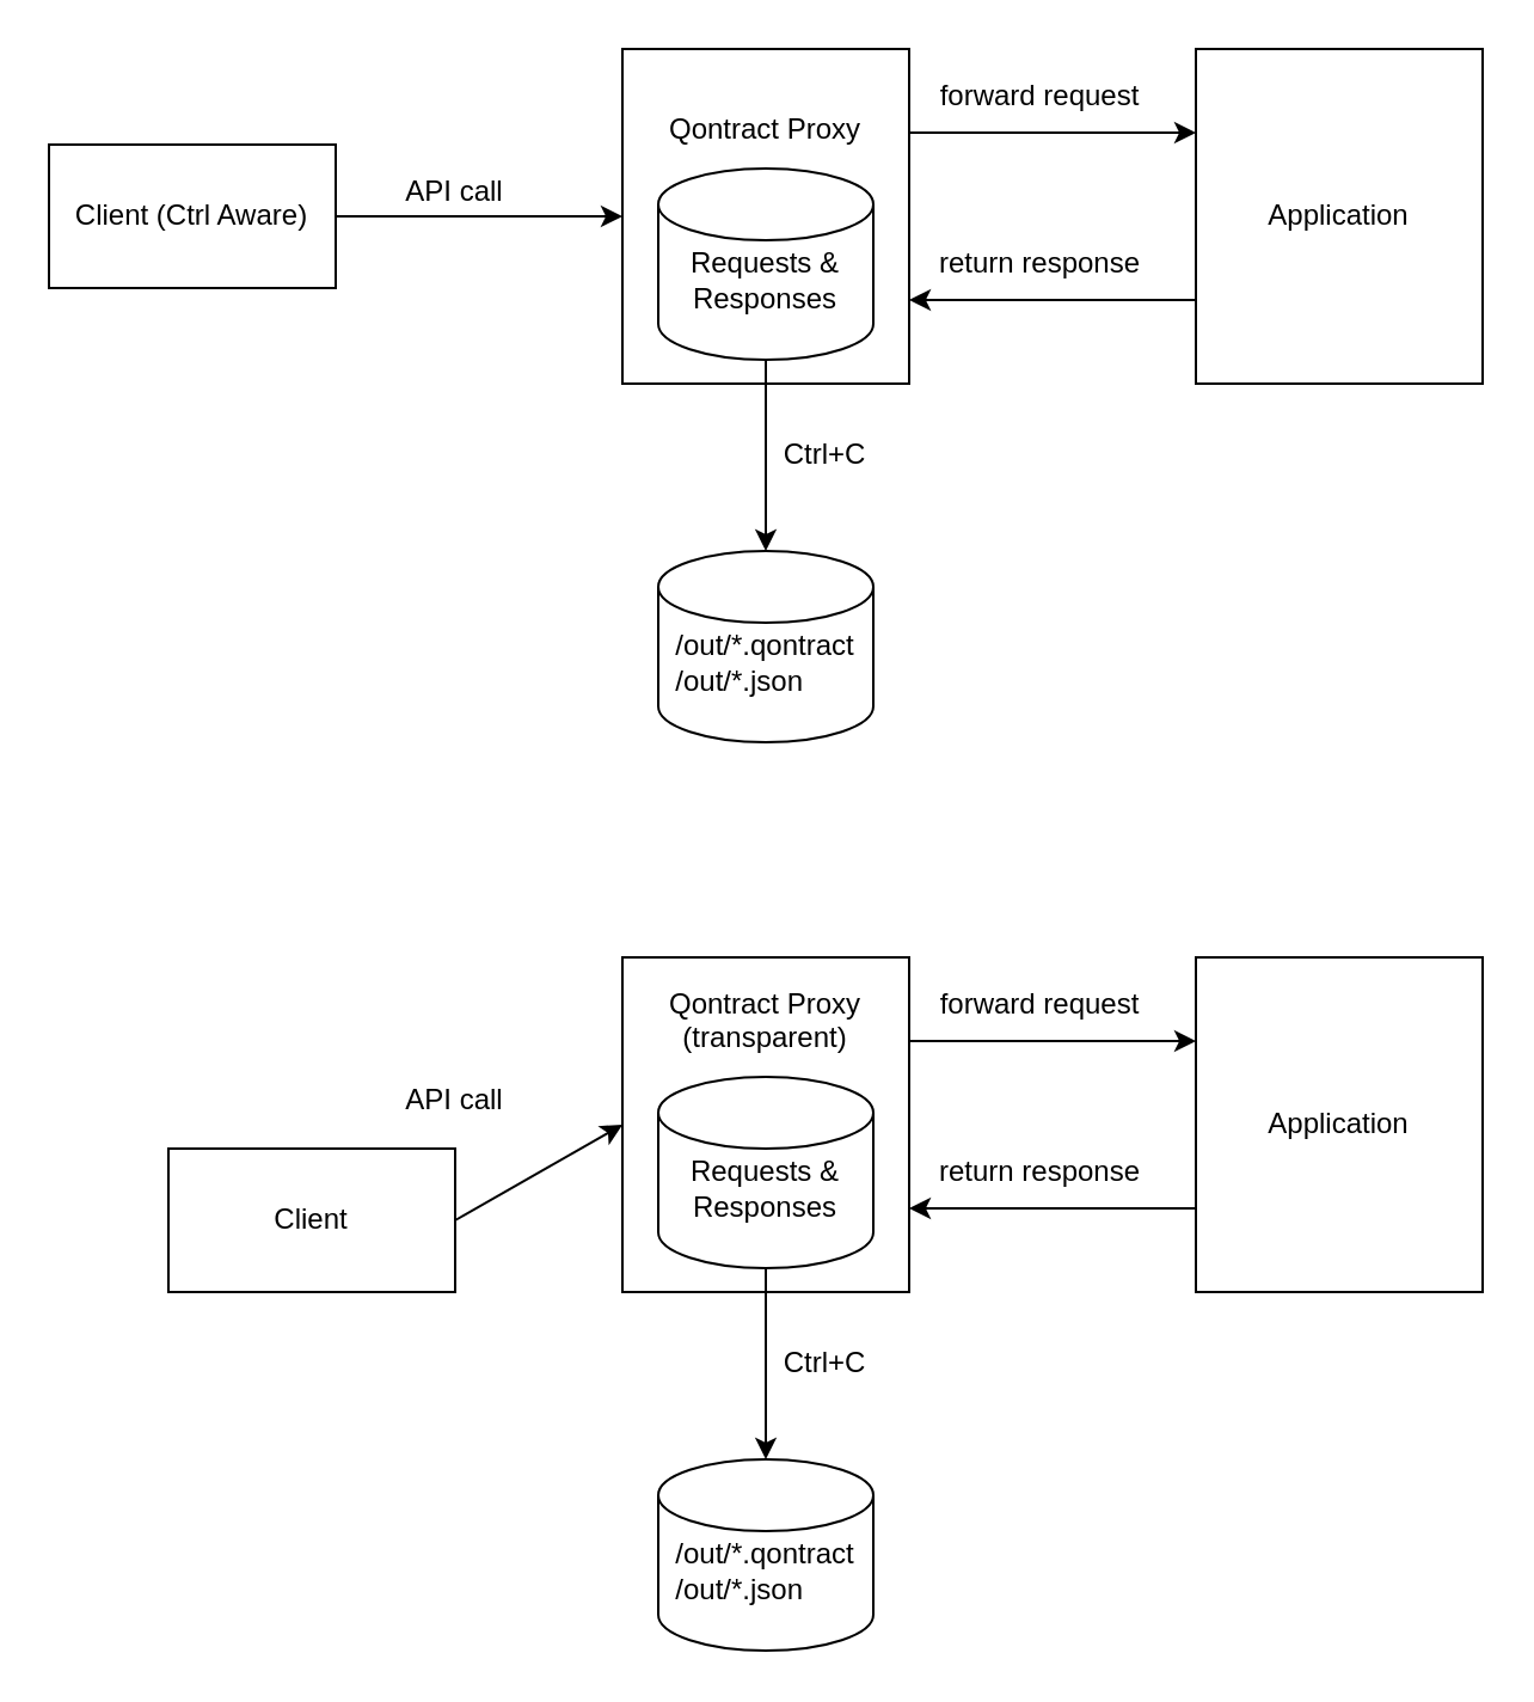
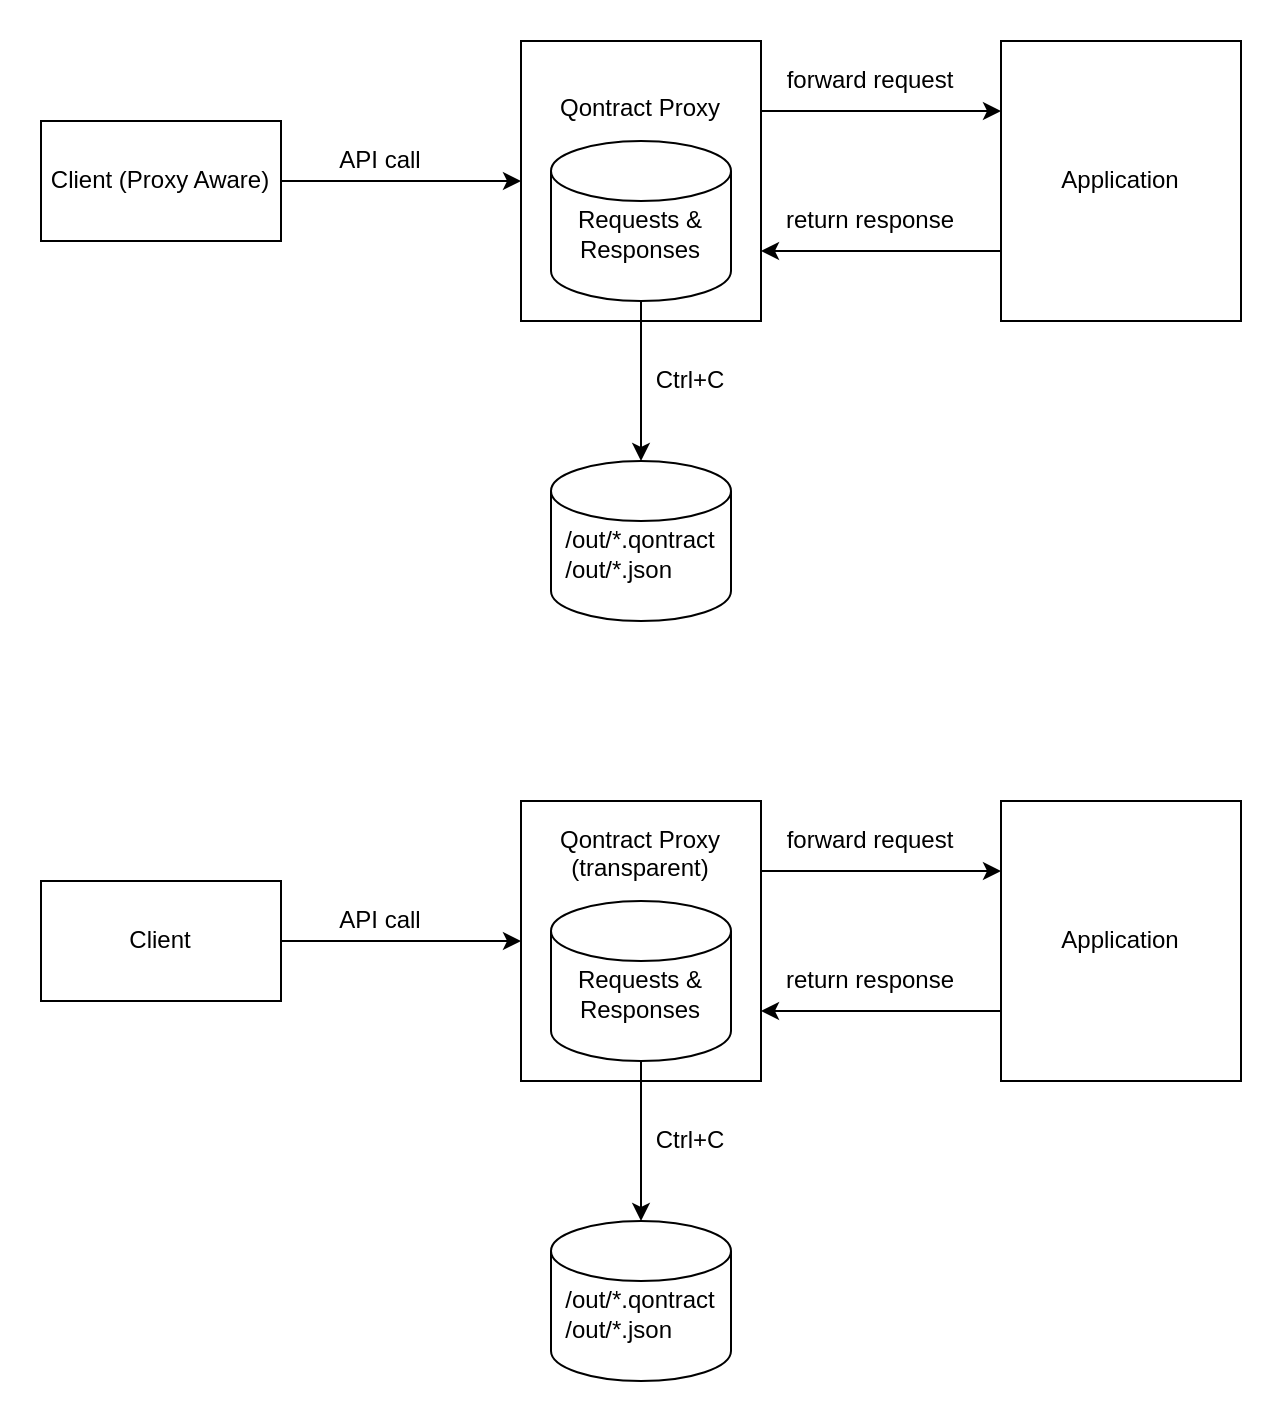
  <mxCell id="0" />
  <mxCell id="1" parent="0" />
- <mxCell id="2" value="Client (Ctrl Aware)" style="rounded=0;whiteSpace=wrap;html=1;" vertex="1" parent="1"><mxGeometry x="20" y="60" width="120" height="60" as="geometry" /></mxCell>
+ <mxCell id="2" value="Client (Proxy Aware)" style="rounded=0;whiteSpace=wrap;html=1;" vertex="1" parent="1"><mxGeometry x="20" y="60" width="120" height="60" as="geometry" /></mxCell>
  <mxCell id="3" value="Qontract Proxy&lt;br&gt;&lt;br&gt;&lt;br&gt;&lt;br&gt;&lt;br&gt;&lt;br&gt;" style="rounded=0;whiteSpace=wrap;html=1;" vertex="1" parent="1"><mxGeometry x="260" y="20" width="120" height="140" as="geometry" /></mxCell>
  <mxCell id="4" value="" style="endArrow=classic;html=1;exitX=1;exitY=0.5;exitDx=0;exitDy=0;entryX=0;entryY=0.5;entryDx=0;entryDy=0;" edge="1" parent="1" source="2" target="3"><mxGeometry width="50" height="50" relative="1" as="geometry"><mxPoint x="260" y="160" as="sourcePoint" /><mxPoint x="310" y="110" as="targetPoint" /></mxGeometry></mxCell>
  <mxCell id="5" value="" style="edgeStyle=orthogonalEdgeStyle;rounded=0;orthogonalLoop=1;jettySize=auto;html=1;" edge="1" parent="1" source="6" target="13"><mxGeometry relative="1" as="geometry" /></mxCell>
  <mxCell id="6" value="&lt;br&gt;Requests &amp;amp; Responses" style="shape=cylinder2;whiteSpace=wrap;html=1;boundedLbl=1;backgroundOutline=1;size=15;" vertex="1" parent="1"><mxGeometry x="275" y="70" width="90" height="80" as="geometry" /></mxCell>
  <mxCell id="7" value="Application" style="rounded=0;whiteSpace=wrap;html=1;" vertex="1" parent="1"><mxGeometry x="500" y="20" width="120" height="140" as="geometry" /></mxCell>
  <mxCell id="8" value="" style="endArrow=classic;html=1;exitX=1;exitY=0.25;exitDx=0;exitDy=0;" edge="1" parent="1" source="3"><mxGeometry width="50" height="50" relative="1" as="geometry"><mxPoint x="380" y="40" as="sourcePoint" /><mxPoint x="500" y="55" as="targetPoint" /></mxGeometry></mxCell>
  <mxCell id="9" value="API call" style="text;html=1;strokeColor=none;fillColor=none;align=center;verticalAlign=middle;whiteSpace=wrap;rounded=0;" vertex="1" parent="1"><mxGeometry x="160" y="70" width="60" height="20" as="geometry" /></mxCell>
  <mxCell id="10" value="forward request" style="text;html=1;strokeColor=none;fillColor=none;align=center;verticalAlign=middle;whiteSpace=wrap;rounded=0;" vertex="1" parent="1"><mxGeometry x="390" y="30" width="90" height="20" as="geometry" /></mxCell>
  <mxCell id="11" value="" style="endArrow=classic;html=1;exitX=0;exitY=0.75;exitDx=0;exitDy=0;entryX=1;entryY=0.75;entryDx=0;entryDy=0;" edge="1" parent="1" source="7" target="3"><mxGeometry width="50" height="50" relative="1" as="geometry"><mxPoint x="260" y="160" as="sourcePoint" /><mxPoint x="310" y="110" as="targetPoint" /></mxGeometry></mxCell>
  <mxCell id="12" value="return response" style="text;html=1;strokeColor=none;fillColor=none;align=center;verticalAlign=middle;whiteSpace=wrap;rounded=0;" vertex="1" parent="1"><mxGeometry x="390" y="100" width="90" height="20" as="geometry" /></mxCell>
  <mxCell id="13" value="&lt;div style=&quot;text-align: left&quot;&gt;&lt;br&gt;&lt;/div&gt;&lt;div style=&quot;text-align: left&quot;&gt;/out/*.qontract&lt;/div&gt;&lt;div style=&quot;text-align: left&quot;&gt;/out/*.json&lt;/div&gt;" style="shape=cylinder2;whiteSpace=wrap;html=1;boundedLbl=1;backgroundOutline=1;size=15;" vertex="1" parent="1"><mxGeometry x="275" y="230" width="90" height="80" as="geometry" /></mxCell>
  <mxCell id="14" value="Ctrl+C" style="text;html=1;strokeColor=none;fillColor=none;align=center;verticalAlign=middle;whiteSpace=wrap;rounded=0;" vertex="1" parent="1"><mxGeometry x="325" y="180" width="40" height="20" as="geometry" /></mxCell>
- <mxCell id="15" value="Client" style="rounded=0;whiteSpace=wrap;html=1;" vertex="1" parent="1"><mxGeometry x="70" y="480" width="120" height="60" as="geometry" /></mxCell>
+ <mxCell id="15" value="Client" style="rounded=0;whiteSpace=wrap;html=1;" vertex="1" parent="1"><mxGeometry x="20" y="440" width="120" height="60" as="geometry" /></mxCell>
  <mxCell id="16" value="Qontract Proxy (transparent)&lt;br&gt;&lt;br&gt;&lt;br&gt;&lt;br&gt;&lt;br&gt;&lt;br&gt;&lt;br&gt;" style="rounded=0;whiteSpace=wrap;html=1;" vertex="1" parent="1"><mxGeometry x="260" y="400" width="120" height="140" as="geometry" /></mxCell>
  <mxCell id="17" value="" style="endArrow=classic;html=1;exitX=1;exitY=0.5;exitDx=0;exitDy=0;entryX=0;entryY=0.5;entryDx=0;entryDy=0;" edge="1" parent="1" source="15" target="16"><mxGeometry width="50" height="50" relative="1" as="geometry"><mxPoint x="260" y="540" as="sourcePoint" /><mxPoint x="310" y="490" as="targetPoint" /></mxGeometry></mxCell>
  <mxCell id="18" value="" style="edgeStyle=orthogonalEdgeStyle;rounded=0;orthogonalLoop=1;jettySize=auto;html=1;" edge="1" parent="1" source="19" target="26"><mxGeometry relative="1" as="geometry" /></mxCell>
  <mxCell id="19" value="&lt;br&gt;Requests &amp;amp; Responses" style="shape=cylinder2;whiteSpace=wrap;html=1;boundedLbl=1;backgroundOutline=1;size=15;" vertex="1" parent="1"><mxGeometry x="275" y="450" width="90" height="80" as="geometry" /></mxCell>
  <mxCell id="20" value="Application" style="rounded=0;whiteSpace=wrap;html=1;" vertex="1" parent="1"><mxGeometry x="500" y="400" width="120" height="140" as="geometry" /></mxCell>
  <mxCell id="21" value="" style="endArrow=classic;html=1;exitX=1;exitY=0.25;exitDx=0;exitDy=0;" edge="1" parent="1" source="16"><mxGeometry width="50" height="50" relative="1" as="geometry"><mxPoint x="380" y="420" as="sourcePoint" /><mxPoint x="500" y="435" as="targetPoint" /></mxGeometry></mxCell>
  <mxCell id="22" value="API call" style="text;html=1;strokeColor=none;fillColor=none;align=center;verticalAlign=middle;whiteSpace=wrap;rounded=0;" vertex="1" parent="1"><mxGeometry x="160" y="450" width="60" height="20" as="geometry" /></mxCell>
  <mxCell id="23" value="forward request" style="text;html=1;strokeColor=none;fillColor=none;align=center;verticalAlign=middle;whiteSpace=wrap;rounded=0;" vertex="1" parent="1"><mxGeometry x="390" y="410" width="90" height="20" as="geometry" /></mxCell>
  <mxCell id="24" value="" style="endArrow=classic;html=1;exitX=0;exitY=0.75;exitDx=0;exitDy=0;entryX=1;entryY=0.75;entryDx=0;entryDy=0;" edge="1" parent="1" source="20" target="16"><mxGeometry width="50" height="50" relative="1" as="geometry"><mxPoint x="260" y="540" as="sourcePoint" /><mxPoint x="310" y="490" as="targetPoint" /></mxGeometry></mxCell>
  <mxCell id="25" value="return response" style="text;html=1;strokeColor=none;fillColor=none;align=center;verticalAlign=middle;whiteSpace=wrap;rounded=0;" vertex="1" parent="1"><mxGeometry x="390" y="480" width="90" height="20" as="geometry" /></mxCell>
  <mxCell id="26" value="&lt;div style=&quot;text-align: left&quot;&gt;&lt;br&gt;&lt;/div&gt;&lt;div style=&quot;text-align: left&quot;&gt;/out/*.qontract&lt;/div&gt;&lt;div style=&quot;text-align: left&quot;&gt;/out/*.json&lt;/div&gt;" style="shape=cylinder2;whiteSpace=wrap;html=1;boundedLbl=1;backgroundOutline=1;size=15;" vertex="1" parent="1"><mxGeometry x="275" y="610" width="90" height="80" as="geometry" /></mxCell>
  <mxCell id="27" value="Ctrl+C" style="text;html=1;strokeColor=none;fillColor=none;align=center;verticalAlign=middle;whiteSpace=wrap;rounded=0;" vertex="1" parent="1"><mxGeometry x="325" y="560" width="40" height="20" as="geometry" /></mxCell>
